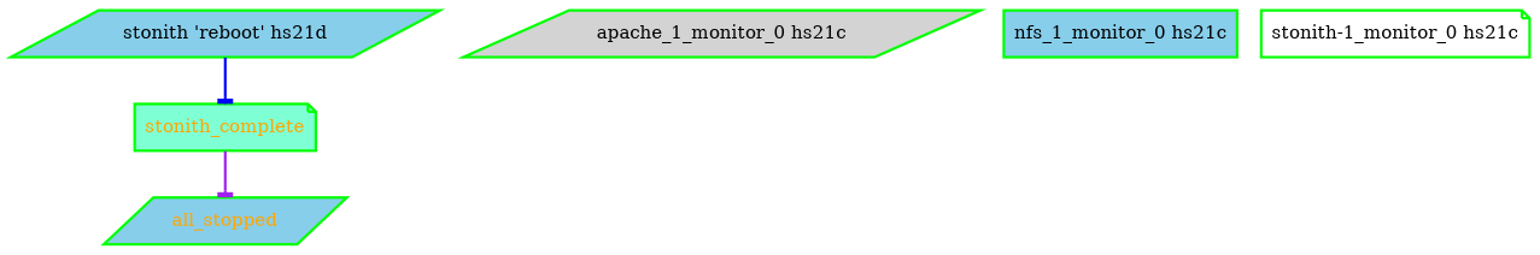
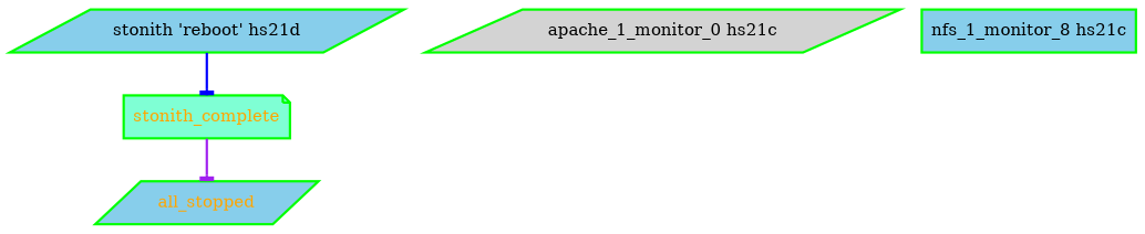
  digraph {
    node [color=green fillcolor=skyblue fontcolor=black shape=parallelogram style="bold,filled"]
    edge [arrowhead=tee style=bold]
    all_stopped [fontcolor=orange]
    "apache_1_monitor_0 hs21c" [fillcolor=lightgrey]
-   "nfs_1_monitor_0 hs21c" [shape=box]
+   "nfs_1_monitor_0 hs21c" [shape=box label="nfs_1_monitor_8 hs21c"]
    stonith_complete [fillcolor=aquamarine fontcolor=orange shape=note]
    "stonith 'reboot' hs21d"
-   "stonith-1_monitor_0 hs21c" [fillcolor=white shape=note]
    stonith_complete -> all_stopped [color=purple]
    "stonith 'reboot' hs21d" -> stonith_complete [color=blue]
  }
